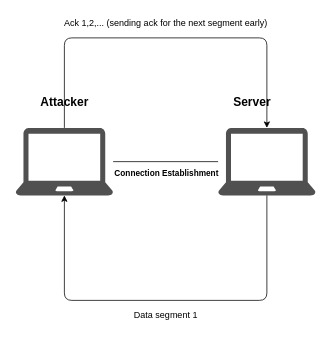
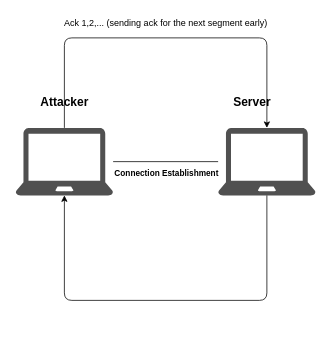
  <mxCell id="0" />
  <mxCell id="1" parent="0" />
  <mxCell id="2" value="" style="pointerEvents=1;shadow=0;dashed=0;html=1;strokeColor=none;fillColor=#505050;labelPosition=center;verticalLabelPosition=bottom;verticalAlign=top;outlineConnect=0;align=center;shape=mxgraph.office.devices.laptop;" vertex="1" parent="1"><mxGeometry x="20" y="170" width="130" height="90" as="geometry" /></mxCell>
  <mxCell id="3" value="" style="pointerEvents=1;shadow=0;dashed=0;html=1;strokeColor=none;fillColor=#505050;labelPosition=center;verticalLabelPosition=bottom;verticalAlign=top;outlineConnect=0;align=center;shape=mxgraph.office.devices.laptop;" vertex="1" parent="1"><mxGeometry x="290" y="170" width="130" height="90" as="geometry" /></mxCell>
  <mxCell id="4" value="&lt;b&gt;&lt;font style=&quot;font-size: 16px&quot;&gt;Attacker&lt;/font&gt;&lt;/b&gt;" style="text;html=1;align=center;verticalAlign=middle;resizable=0;points=[];autosize=1;strokeColor=none;" vertex="1" parent="1"><mxGeometry x="45" y="125" width="80" height="20" as="geometry" /></mxCell>
  <mxCell id="5" value="&lt;b&gt;&lt;font style=&quot;font-size: 16px&quot;&gt;Server&lt;/font&gt;&lt;/b&gt;" style="text;html=1;align=center;verticalAlign=middle;resizable=0;points=[];autosize=1;strokeColor=none;" vertex="1" parent="1"><mxGeometry x="300" y="125" width="70" height="20" as="geometry" /></mxCell>
  <mxCell id="6" value="" style="endArrow=none;html=1;" edge="1" parent="1" source="2" target="3"><mxGeometry width="50" height="50" relative="1" as="geometry"><mxPoint x="340" y="240" as="sourcePoint" /><mxPoint x="390" y="190" as="targetPoint" /></mxGeometry></mxCell>
  <mxCell id="7" value="&lt;b&gt;Connection Establishment&lt;/b&gt;" style="edgeLabel;html=1;align=center;verticalAlign=middle;resizable=0;points=[];" vertex="1" connectable="0" parent="6"><mxGeometry x="-0.177" y="1" relative="1" as="geometry"><mxPoint x="12" y="16" as="offset" /></mxGeometry></mxCell>
  <mxCell id="8" value="" style="endArrow=classic;html=1;edgeStyle=elbowEdgeStyle;" edge="1" parent="1" source="3" target="2"><mxGeometry width="50" height="50" relative="1" as="geometry"><mxPoint x="360" y="350" as="sourcePoint" /><mxPoint x="280" y="370" as="targetPoint" /><Array as="points"><mxPoint x="230" y="400" /></Array></mxGeometry></mxCell>
- <mxCell id="9" value="Data segment 1" style="text;html=1;align=center;verticalAlign=middle;resizable=0;points=[];autosize=1;strokeColor=none;" vertex="1" parent="1"><mxGeometry x="170" y="410" width="100" height="20" as="geometry" /></mxCell>
  <mxCell id="10" value="" style="endArrow=classic;html=1;edgeStyle=elbowEdgeStyle;" edge="1" parent="1" source="2" target="3"><mxGeometry width="50" height="50" relative="1" as="geometry"><mxPoint x="340" y="240" as="sourcePoint" /><mxPoint x="390" y="190" as="targetPoint" /><Array as="points"><mxPoint x="210" y="50" /></Array></mxGeometry></mxCell>
  <mxCell id="11" value="Ack 1,2,... (sending ack for the next segment early)" style="text;html=1;align=center;verticalAlign=middle;resizable=0;points=[];autosize=1;strokeColor=none;" vertex="1" parent="1"><mxGeometry x="75" y="20" width="290" height="20" as="geometry" /></mxCell>
